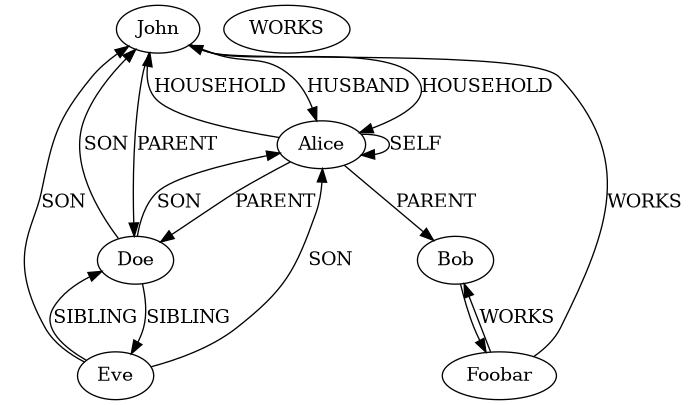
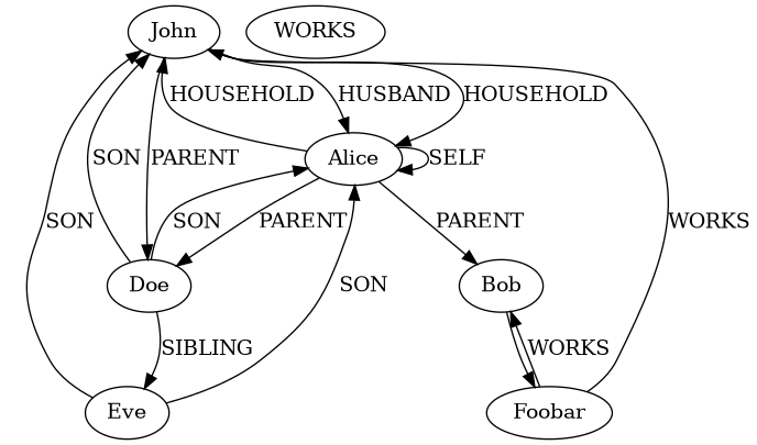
  digraph {
    John
    Alice
    Doe
    Foobar
    Bob
    Eve
    n7 [label=WORKS]
    John -> Alice [label=HUSBAND]
    John -> Alice [label=HOUSEHOLD]
    John -> Doe [label=PARENT]
    Alice -> John [label=HOUSEHOLD]
    Alice -> Alice [label=SELF]
    Alice -> Doe [label=PARENT]
    Alice -> Bob [label=PARENT]
    Doe -> John [label=SON]
    Doe -> Alice [label=SON]
    Doe -> Eve [label=SIBLING]
    Foobar -> John [label=WORKS]
    Foobar -> Bob [label=WORKS]
    Bob -> Foobar
    Eve -> John [label=SON]
    Eve -> Alice [label=SON]
-   Eve -> Doe [label=SIBLING]
  }
